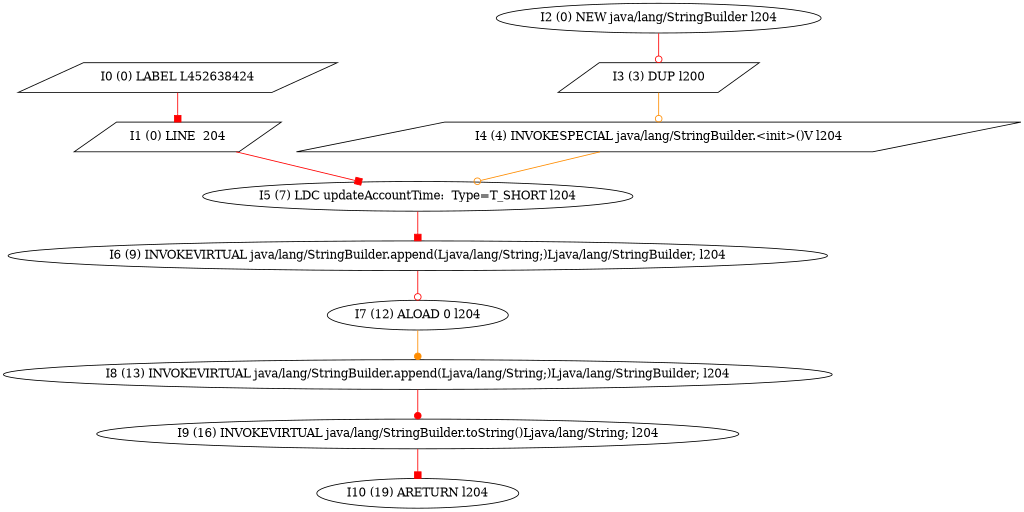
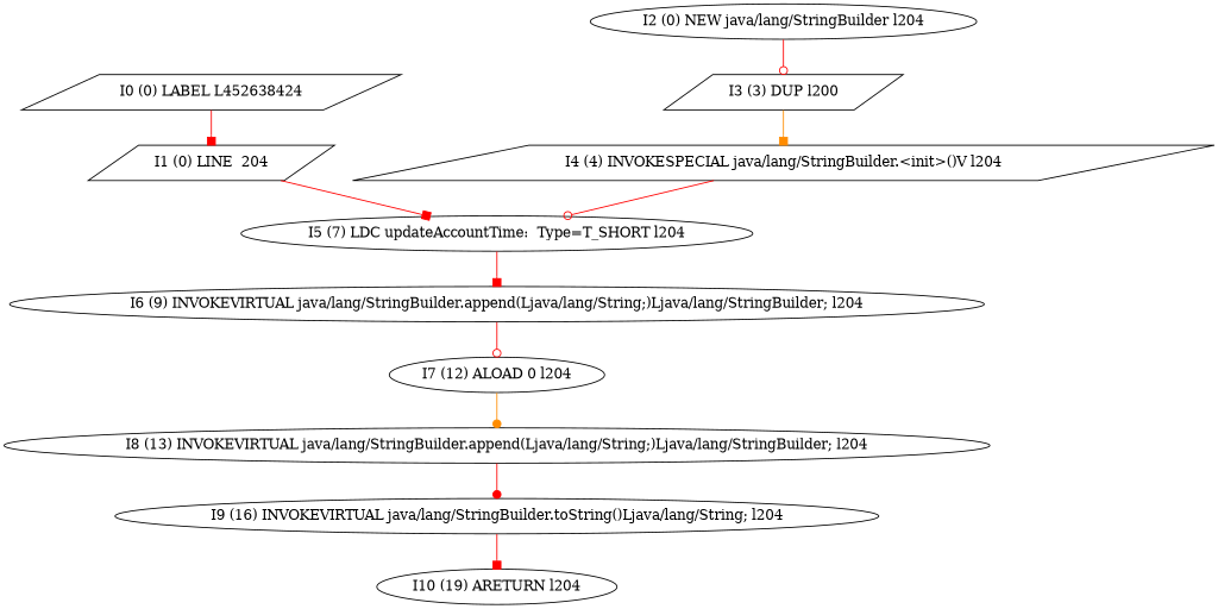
  digraph {
    node [shape=ellipse]
    edge [arrowhead=box color=red]
    n1 [label="I0 (0) LABEL L452638424" shape=parallelogram]
    n2 [label="I1 (0) LINE  204" shape=parallelogram]
    n3 [label="I5 (7) LDC updateAccountTime:  Type=T_SHORT l204"]
    n4 [label="I2 (0) NEW java/lang/StringBuilder l204"]
    n5 [label="I3 (3) DUP l200" shape=parallelogram]
    n6 [label="I4 (4) INVOKESPECIAL java/lang/StringBuilder.<init>()V l204" shape=parallelogram]
    n7 [label="I6 (9) INVOKEVIRTUAL java/lang/StringBuilder.append(Ljava/lang/String;)Ljava/lang/StringBuilder; l204"]
    n8 [label="I7 (12) ALOAD 0 l204"]
    n9 [label="I8 (13) INVOKEVIRTUAL java/lang/StringBuilder.append(Ljava/lang/String;)Ljava/lang/StringBuilder; l204"]
    n10 [label="I9 (16) INVOKEVIRTUAL java/lang/StringBuilder.toString()Ljava/lang/String; l204"]
    n11 [label="I10 (19) ARETURN l204"]
    n1 -> n2
    n2 -> n3
    n3 -> n7
    n4 -> n5 [arrowhead=odot]
-   n5 -> n6 [arrowhead=odot color=darkorange]
-   n6 -> n3 [arrowhead=odot color=darkorange]
+   n5 -> n6 [color=darkorange]
+   n6 -> n3 [arrowhead=odot]
    n7 -> n8 [arrowhead=odot]
    n8 -> n9 [arrowhead=dot color=darkorange]
    n9 -> n10 [arrowhead=dot]
    n10 -> n11
  }
